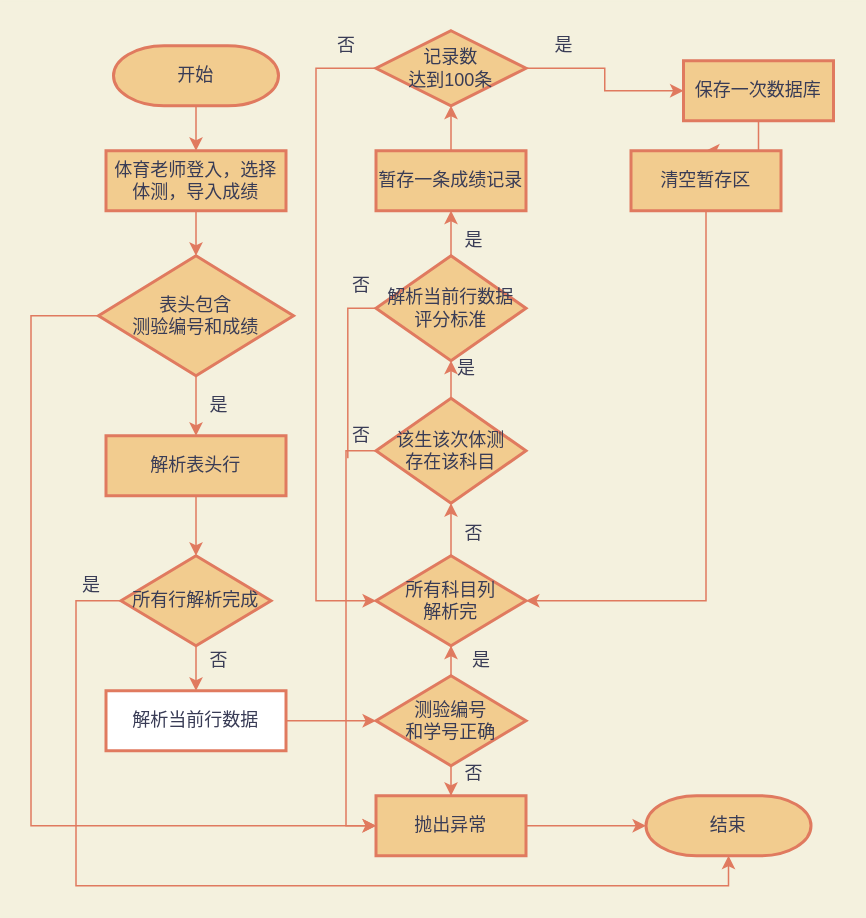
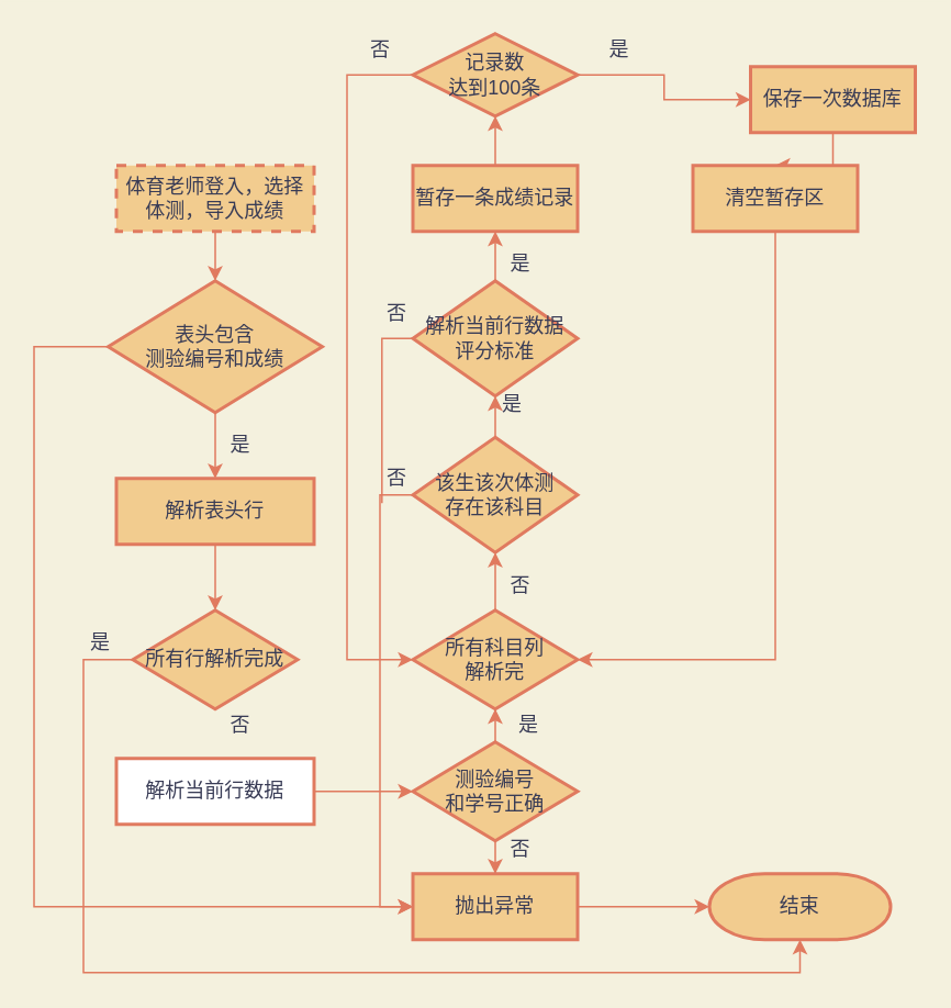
  <mxCell id="0" />
  <mxCell id="1" parent="0" />
- <mxCell id="2" value="" style="edgeStyle=orthogonalEdgeStyle;rounded=0;orthogonalLoop=1;jettySize=auto;html=1;labelBackgroundColor=#F4F1DE;strokeColor=#E07A5F;fontColor=#393C56;" parent="1" source="3" target="5" edge="1"><mxGeometry relative="1" as="geometry" /></mxCell>
- <mxCell id="3" value="开始" style="strokeWidth=2;html=1;shape=mxgraph.flowchart.terminator;whiteSpace=wrap;fillColor=#F2CC8F;strokeColor=#E07A5F;fontColor=#393C56;" parent="1" vertex="1"><mxGeometry x="75" y="30" width="110" height="40" as="geometry" /></mxCell>
  <mxCell id="4" value="" style="edgeStyle=orthogonalEdgeStyle;rounded=0;orthogonalLoop=1;jettySize=auto;html=1;labelBackgroundColor=#F4F1DE;strokeColor=#E07A5F;fontColor=#393C56;" parent="1" source="5" target="8" edge="1"><mxGeometry relative="1" as="geometry" /></mxCell>
- <mxCell id="5" value="体育老师登入，选择体测，导入成绩" style="whiteSpace=wrap;html=1;strokeWidth=2;fillColor=#F2CC8F;strokeColor=#E07A5F;fontColor=#393C56;" parent="1" vertex="1"><mxGeometry x="70" y="100" width="120" height="40" as="geometry" /></mxCell>
+ <mxCell id="5" value="体育老师登入，选择体测，导入成绩" style="whiteSpace=wrap;html=1;strokeWidth=2;fillColor=#F2CC8F;strokeColor=#E07A5F;fontColor=#393C56;dashed=1;" parent="1" vertex="1"><mxGeometry x="70" y="100" width="120" height="40" as="geometry" /></mxCell>
  <mxCell id="6" value="" style="edgeStyle=orthogonalEdgeStyle;rounded=0;orthogonalLoop=1;jettySize=auto;html=1;labelBackgroundColor=#F4F1DE;strokeColor=#E07A5F;fontColor=#393C56;" parent="1" source="8" target="10" edge="1"><mxGeometry relative="1" as="geometry" /></mxCell>
  <mxCell id="7" value="" style="edgeStyle=orthogonalEdgeStyle;rounded=0;orthogonalLoop=1;jettySize=auto;html=1;exitX=0;exitY=0.5;exitDx=0;exitDy=0;labelBackgroundColor=#F4F1DE;strokeColor=#E07A5F;fontColor=#393C56;" parent="1" source="8" target="44" edge="1"><mxGeometry relative="1" as="geometry"><Array as="points"><mxPoint x="20" y="210" /><mxPoint x="20" y="550" /></Array></mxGeometry></mxCell>
  <mxCell id="8" value="表头包含&lt;br&gt;测验编号和成绩" style="rhombus;whiteSpace=wrap;html=1;strokeWidth=2;fillColor=#F2CC8F;strokeColor=#E07A5F;fontColor=#393C56;" parent="1" vertex="1"><mxGeometry x="65" y="170" width="130" height="80" as="geometry" /></mxCell>
  <mxCell id="9" value="" style="edgeStyle=orthogonalEdgeStyle;rounded=0;orthogonalLoop=1;jettySize=auto;html=1;labelBackgroundColor=#F4F1DE;strokeColor=#E07A5F;fontColor=#393C56;" parent="1" source="10" target="14" edge="1"><mxGeometry relative="1" as="geometry" /></mxCell>
  <mxCell id="10" value="解析表头行" style="whiteSpace=wrap;html=1;strokeWidth=2;fillColor=#F2CC8F;strokeColor=#E07A5F;fontColor=#393C56;" parent="1" vertex="1"><mxGeometry x="70" y="290" width="120" height="40" as="geometry" /></mxCell>
  <mxCell id="11" value="是" style="text;html=1;align=center;verticalAlign=middle;resizable=0;points=[];autosize=1;strokeColor=none;fillColor=none;fontColor=#393C56;" parent="1" vertex="1"><mxGeometry x="130" y="260" width="30" height="20" as="geometry" /></mxCell>
- <mxCell id="12" value="" style="edgeStyle=orthogonalEdgeStyle;rounded=0;orthogonalLoop=1;jettySize=auto;html=1;labelBackgroundColor=#F4F1DE;strokeColor=#E07A5F;fontColor=#393C56;" parent="1" source="14" target="16" edge="1"><mxGeometry relative="1" as="geometry" /></mxCell>
  <mxCell id="13" value="" style="edgeStyle=orthogonalEdgeStyle;rounded=0;orthogonalLoop=1;jettySize=auto;html=1;entryX=0.5;entryY=1;entryDx=0;entryDy=0;entryPerimeter=0;labelBackgroundColor=#F4F1DE;strokeColor=#E07A5F;fontColor=#393C56;" parent="1" source="14" target="42" edge="1"><mxGeometry relative="1" as="geometry"><mxPoint x="490" y="610" as="targetPoint" /><Array as="points"><mxPoint x="50" y="400" /><mxPoint x="50" y="590" /><mxPoint x="485" y="590" /></Array></mxGeometry></mxCell>
  <mxCell id="14" value="所有行解析完成" style="rhombus;whiteSpace=wrap;html=1;strokeWidth=2;fillColor=#F2CC8F;strokeColor=#E07A5F;fontColor=#393C56;" parent="1" vertex="1"><mxGeometry x="80" y="370" width="100" height="60" as="geometry" /></mxCell>
  <mxCell id="15" value="" style="edgeStyle=orthogonalEdgeStyle;rounded=0;orthogonalLoop=1;jettySize=auto;html=1;labelBackgroundColor=#F4F1DE;strokeColor=#E07A5F;fontColor=#393C56;" parent="1" source="16" target="20" edge="1"><mxGeometry relative="1" as="geometry" /></mxCell>
  <mxCell id="16" value="解析当前行数据" style="whiteSpace=wrap;html=1;strokeWidth=2;fillColor=#ffffff;strokeColor=#E07A5F;fontColor=#393C56;" parent="1" vertex="1"><mxGeometry x="70" y="460" width="120" height="40" as="geometry" /></mxCell>
  <mxCell id="17" value="否" style="text;html=1;align=center;verticalAlign=middle;resizable=0;points=[];autosize=1;strokeColor=none;fillColor=none;fontColor=#393C56;" parent="1" vertex="1"><mxGeometry x="130" y="430" width="30" height="20" as="geometry" /></mxCell>
  <mxCell id="18" value="" style="edgeStyle=orthogonalEdgeStyle;rounded=0;orthogonalLoop=1;jettySize=auto;html=1;labelBackgroundColor=#F4F1DE;strokeColor=#E07A5F;fontColor=#393C56;" parent="1" source="20" target="22" edge="1"><mxGeometry relative="1" as="geometry" /></mxCell>
  <mxCell id="19" value="" style="edgeStyle=orthogonalEdgeStyle;rounded=0;orthogonalLoop=1;jettySize=auto;html=1;entryX=0.5;entryY=0;entryDx=0;entryDy=0;labelBackgroundColor=#F4F1DE;strokeColor=#E07A5F;fontColor=#393C56;" parent="1" source="20" target="44" edge="1"><mxGeometry relative="1" as="geometry"><mxPoint x="430" y="480" as="targetPoint" /></mxGeometry></mxCell>
  <mxCell id="20" value="&lt;span&gt;测验编号&lt;/span&gt;&lt;br&gt;&lt;span&gt;和学号正确&lt;/span&gt;" style="rhombus;whiteSpace=wrap;html=1;strokeWidth=2;fillColor=#F2CC8F;strokeColor=#E07A5F;fontColor=#393C56;" parent="1" vertex="1"><mxGeometry x="250" y="450" width="100" height="60" as="geometry" /></mxCell>
  <mxCell id="21" value="" style="edgeStyle=orthogonalEdgeStyle;rounded=0;orthogonalLoop=1;jettySize=auto;html=1;labelBackgroundColor=#F4F1DE;strokeColor=#E07A5F;fontColor=#393C56;" parent="1" source="22" target="25" edge="1"><mxGeometry relative="1" as="geometry" /></mxCell>
  <mxCell id="22" value="所有科目列&lt;br&gt;解析完" style="strokeWidth=2;html=1;shape=mxgraph.flowchart.decision;whiteSpace=wrap;fillColor=#F2CC8F;strokeColor=#E07A5F;fontColor=#393C56;" parent="1" vertex="1"><mxGeometry x="250" y="370" width="100" height="60" as="geometry" /></mxCell>
  <mxCell id="23" value="" style="edgeStyle=orthogonalEdgeStyle;rounded=0;orthogonalLoop=1;jettySize=auto;html=1;labelBackgroundColor=#F4F1DE;strokeColor=#E07A5F;fontColor=#393C56;" parent="1" source="25" target="29" edge="1"><mxGeometry relative="1" as="geometry" /></mxCell>
  <mxCell id="24" value="" style="edgeStyle=orthogonalEdgeStyle;rounded=0;orthogonalLoop=1;jettySize=auto;html=1;entryX=0;entryY=0.5;entryDx=0;entryDy=0;labelBackgroundColor=#F4F1DE;strokeColor=#E07A5F;fontColor=#393C56;" parent="1" source="25" target="44" edge="1"><mxGeometry relative="1" as="geometry"><mxPoint x="205" y="550" as="targetPoint" /><Array as="points"><mxPoint x="230" y="300" /><mxPoint x="230" y="550" /></Array></mxGeometry></mxCell>
  <mxCell id="25" value="该生该次体测&lt;br&gt;存在该科目" style="strokeWidth=2;html=1;shape=mxgraph.flowchart.decision;whiteSpace=wrap;fillColor=#F2CC8F;strokeColor=#E07A5F;fontColor=#393C56;" parent="1" vertex="1"><mxGeometry x="250" y="265" width="100" height="70" as="geometry" /></mxCell>
  <mxCell id="26" value="否" style="text;html=1;align=center;verticalAlign=middle;resizable=0;points=[];autosize=1;strokeColor=none;fillColor=none;fontColor=#393C56;" parent="1" vertex="1"><mxGeometry x="300" y="345" width="30" height="20" as="geometry" /></mxCell>
  <mxCell id="27" value="" style="edgeStyle=orthogonalEdgeStyle;rounded=0;orthogonalLoop=1;jettySize=auto;html=1;labelBackgroundColor=#F4F1DE;strokeColor=#E07A5F;fontColor=#393C56;" parent="1" source="29" target="32" edge="1"><mxGeometry relative="1" as="geometry" /></mxCell>
  <mxCell id="28" value="" style="edgeStyle=orthogonalEdgeStyle;rounded=0;orthogonalLoop=1;jettySize=auto;html=1;endArrow=none;endFill=0;entryX=0.207;entryY=1.25;entryDx=0;entryDy=0;entryPerimeter=0;exitX=0;exitY=0.5;exitDx=0;exitDy=0;exitPerimeter=0;labelBackgroundColor=#F4F1DE;strokeColor=#E07A5F;fontColor=#393C56;" parent="1" source="29" target="49" edge="1"><mxGeometry relative="1" as="geometry"><mxPoint x="230" y="260" as="targetPoint" /><Array as="points"><mxPoint x="231" y="205" /></Array></mxGeometry></mxCell>
  <mxCell id="29" value="解析当前行数据&lt;br&gt;评分标准" style="strokeWidth=2;html=1;shape=mxgraph.flowchart.decision;whiteSpace=wrap;fillColor=#F2CC8F;strokeColor=#E07A5F;fontColor=#393C56;" parent="1" vertex="1"><mxGeometry x="250" y="170" width="100" height="70" as="geometry" /></mxCell>
  <mxCell id="30" value="是" style="text;html=1;align=center;verticalAlign=middle;resizable=0;points=[];autosize=1;strokeColor=none;fillColor=none;fontColor=#393C56;" parent="1" vertex="1"><mxGeometry x="295" y="235" width="30" height="20" as="geometry" /></mxCell>
  <mxCell id="31" value="" style="edgeStyle=orthogonalEdgeStyle;rounded=0;orthogonalLoop=1;jettySize=auto;html=1;labelBackgroundColor=#F4F1DE;strokeColor=#E07A5F;fontColor=#393C56;" parent="1" source="32" target="35" edge="1"><mxGeometry relative="1" as="geometry" /></mxCell>
  <mxCell id="32" value="暂存一条成绩记录" style="whiteSpace=wrap;html=1;strokeWidth=2;fillColor=#F2CC8F;strokeColor=#E07A5F;fontColor=#393C56;" parent="1" vertex="1"><mxGeometry x="250" y="100" width="100" height="40" as="geometry" /></mxCell>
  <mxCell id="33" value="" style="edgeStyle=orthogonalEdgeStyle;rounded=0;orthogonalLoop=1;jettySize=auto;html=1;labelBackgroundColor=#F4F1DE;strokeColor=#E07A5F;fontColor=#393C56;" parent="1" source="35" edge="1"><mxGeometry relative="1" as="geometry"><mxPoint x="250" y="400" as="targetPoint" /><Array as="points"><mxPoint x="210" y="45" /><mxPoint x="210" y="400" /><mxPoint x="250" y="400" /></Array></mxGeometry></mxCell>
  <mxCell id="34" value="" style="edgeStyle=orthogonalEdgeStyle;rounded=0;orthogonalLoop=1;jettySize=auto;html=1;labelBackgroundColor=#F4F1DE;strokeColor=#E07A5F;fontColor=#393C56;" parent="1" source="35" target="38" edge="1"><mxGeometry relative="1" as="geometry" /></mxCell>
  <mxCell id="35" value="记录数&lt;br&gt;达到100条" style="rhombus;whiteSpace=wrap;html=1;strokeWidth=2;fillColor=#F2CC8F;strokeColor=#E07A5F;fontColor=#393C56;" parent="1" vertex="1"><mxGeometry x="250" y="20" width="100" height="50" as="geometry" /></mxCell>
  <mxCell id="36" value="否" style="text;html=1;align=center;verticalAlign=middle;resizable=0;points=[];autosize=1;strokeColor=none;fillColor=none;fontColor=#393C56;" parent="1" vertex="1"><mxGeometry x="215" y="20" width="30" height="20" as="geometry" /></mxCell>
  <mxCell id="37" value="" style="edgeStyle=orthogonalEdgeStyle;rounded=0;orthogonalLoop=1;jettySize=auto;html=1;labelBackgroundColor=#F4F1DE;strokeColor=#E07A5F;fontColor=#393C56;" parent="1" source="38" target="41" edge="1"><mxGeometry relative="1" as="geometry" /></mxCell>
  <mxCell id="38" value="保存一次数据库" style="whiteSpace=wrap;html=1;strokeWidth=2;fillColor=#F2CC8F;strokeColor=#E07A5F;fontColor=#393C56;" parent="1" vertex="1"><mxGeometry x="455" y="40" width="100" height="40" as="geometry" /></mxCell>
  <mxCell id="39" value="是" style="text;html=1;align=center;verticalAlign=middle;resizable=0;points=[];autosize=1;strokeColor=none;fillColor=none;fontColor=#393C56;" parent="1" vertex="1"><mxGeometry x="360" y="20" width="30" height="20" as="geometry" /></mxCell>
  <mxCell id="40" value="" style="edgeStyle=orthogonalEdgeStyle;rounded=0;orthogonalLoop=1;jettySize=auto;html=1;entryX=1;entryY=0.5;entryDx=0;entryDy=0;entryPerimeter=0;labelBackgroundColor=#F4F1DE;strokeColor=#E07A5F;fontColor=#393C56;" parent="1" source="41" target="22" edge="1"><mxGeometry relative="1" as="geometry"><mxPoint x="470" y="410" as="targetPoint" /><Array as="points"><mxPoint x="470" y="400" /></Array></mxGeometry></mxCell>
  <mxCell id="41" value="清空暂存区" style="whiteSpace=wrap;html=1;strokeWidth=2;fillColor=#F2CC8F;strokeColor=#E07A5F;fontColor=#393C56;" parent="1" vertex="1"><mxGeometry x="420" y="100" width="100" height="40" as="geometry" /></mxCell>
  <mxCell id="42" value="结束" style="strokeWidth=2;html=1;shape=mxgraph.flowchart.terminator;whiteSpace=wrap;fillColor=#F2CC8F;strokeColor=#E07A5F;fontColor=#393C56;" parent="1" vertex="1"><mxGeometry x="430" y="530" width="110" height="40" as="geometry" /></mxCell>
  <mxCell id="43" value="" style="edgeStyle=orthogonalEdgeStyle;rounded=0;orthogonalLoop=1;jettySize=auto;html=1;labelBackgroundColor=#F4F1DE;strokeColor=#E07A5F;fontColor=#393C56;" parent="1" source="44" target="42" edge="1"><mxGeometry relative="1" as="geometry" /></mxCell>
  <mxCell id="44" value="抛出异常" style="whiteSpace=wrap;html=1;strokeWidth=2;fillColor=#F2CC8F;strokeColor=#E07A5F;fontColor=#393C56;" parent="1" vertex="1"><mxGeometry x="250" y="530" width="100" height="40" as="geometry" /></mxCell>
  <mxCell id="45" value="是" style="text;html=1;align=center;verticalAlign=middle;resizable=0;points=[];autosize=1;strokeColor=none;fillColor=none;fontColor=#393C56;" parent="1" vertex="1"><mxGeometry x="45" y="380" width="30" height="20" as="geometry" /></mxCell>
  <mxCell id="46" value="否" style="text;html=1;align=center;verticalAlign=middle;resizable=0;points=[];autosize=1;strokeColor=none;fillColor=none;fontColor=#393C56;" parent="1" vertex="1"><mxGeometry x="300" y="505" width="30" height="20" as="geometry" /></mxCell>
  <mxCell id="47" value="是" style="text;html=1;align=center;verticalAlign=middle;resizable=0;points=[];autosize=1;strokeColor=none;fillColor=none;fontColor=#393C56;" parent="1" vertex="1"><mxGeometry x="305" y="430" width="30" height="20" as="geometry" /></mxCell>
  <mxCell id="48" value="是" style="text;html=1;align=center;verticalAlign=middle;resizable=0;points=[];autosize=1;strokeColor=none;fillColor=none;fontColor=#393C56;" parent="1" vertex="1"><mxGeometry x="300" y="150" width="30" height="20" as="geometry" /></mxCell>
  <mxCell id="49" value="否" style="text;html=1;align=center;verticalAlign=middle;resizable=0;points=[];autosize=1;strokeColor=none;fillColor=none;fontColor=#393C56;" parent="1" vertex="1"><mxGeometry x="225" y="280" width="30" height="20" as="geometry" /></mxCell>
  <mxCell id="50" value="否" style="text;html=1;align=center;verticalAlign=middle;resizable=0;points=[];autosize=1;strokeColor=none;fillColor=none;fontColor=#393C56;" parent="1" vertex="1"><mxGeometry x="225" y="180" width="30" height="20" as="geometry" /></mxCell>
